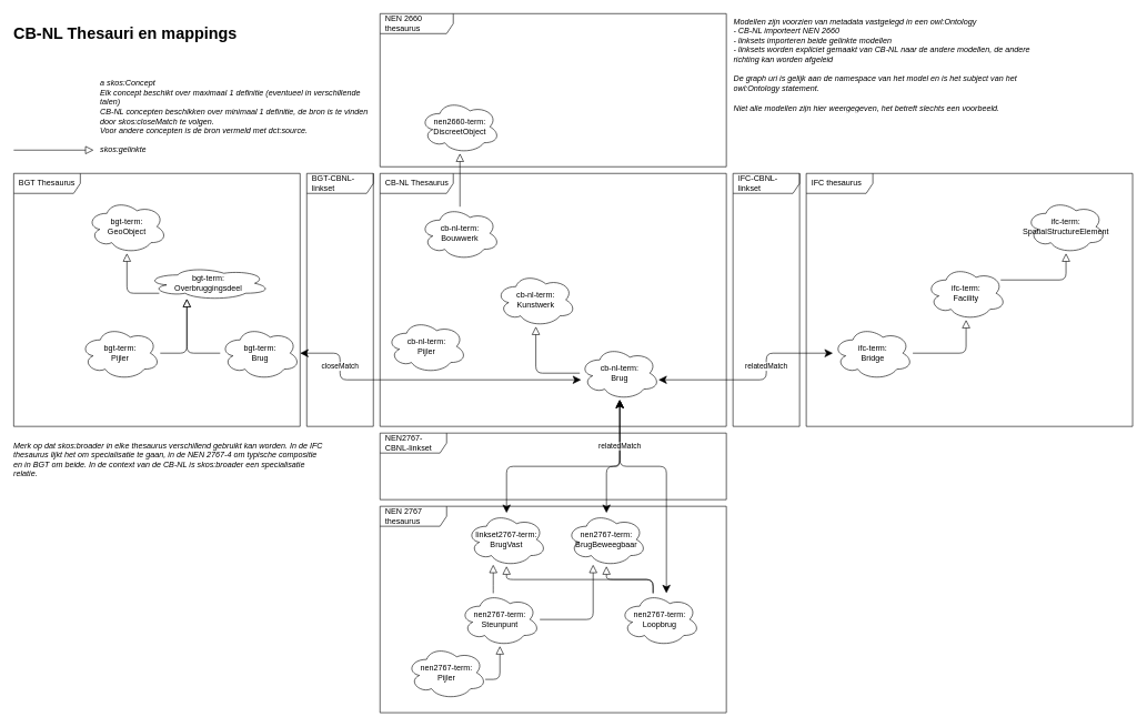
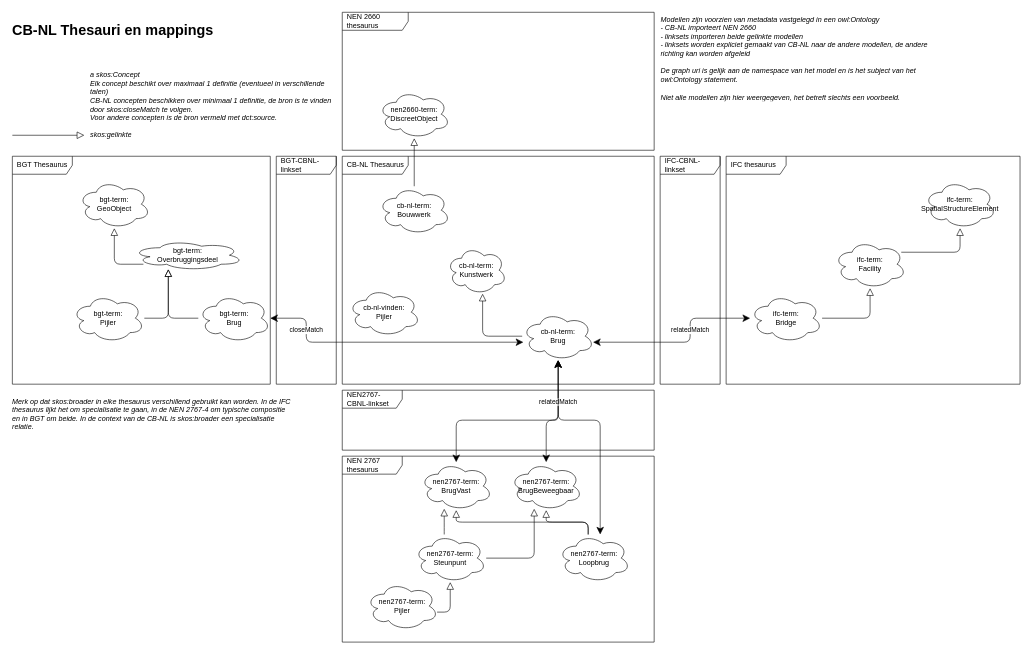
  <mxCell id="0" />
  <mxCell id="1" parent="0" />
  <mxCell id="2" value="NEN 2660 thesaurus" style="shape=umlFrame;whiteSpace=wrap;html=1;width=110;height=30;align=left;spacingTop=0;spacingLeft=6;" vertex="1" parent="1"><mxGeometry x="570" y="20" width="520" height="230" as="geometry" /></mxCell>
  <mxCell id="3" value="CB-NL Thesaurus" style="shape=umlFrame;whiteSpace=wrap;html=1;width=110;height=30;align=left;spacingTop=0;spacingLeft=6;" vertex="1" parent="1"><mxGeometry x="570" y="260" width="520" height="380" as="geometry" /></mxCell>
  <mxCell id="4" value="BGT Thesaurus" style="shape=umlFrame;whiteSpace=wrap;html=1;width=100;height=30;align=left;spacingTop=0;spacingLeft=6;" vertex="1" parent="1"><mxGeometry x="20" y="260" width="430" height="380" as="geometry" /></mxCell>
  <mxCell id="5" value="NEN 2767 thesaurus" style="shape=umlFrame;whiteSpace=wrap;html=1;width=100;height=30;align=left;spacingTop=0;spacingLeft=6;" vertex="1" parent="1"><mxGeometry x="570" y="760" width="520" height="310" as="geometry" /></mxCell>
  <mxCell id="6" value="BGT-CBNL-linkset" style="shape=umlFrame;whiteSpace=wrap;html=1;width=100;height=30;align=left;spacingTop=0;spacingLeft=6;" vertex="1" parent="1"><mxGeometry x="460" y="260" width="100" height="380" as="geometry" /></mxCell>
  <mxCell id="7" value="cb-nl-term:&lt;br&gt;Bouwwerk" style="ellipse;shape=cloud;whiteSpace=wrap;html=1;" vertex="1" parent="1"><mxGeometry x="630" y="310" width="120" height="80" as="geometry" /></mxCell>
- <mxCell id="8" value="cb-nl-term:&lt;br&gt;Kunstwerk" style="ellipse;shape=cloud;whiteSpace=wrap;html=1;" vertex="1" parent="1"><mxGeometry x="744" y="410" width="120" height="80" as="geometry" /></mxCell>
+ <mxCell id="8" value="cb-nl-term:&lt;br&gt;Kunstwerk" style="ellipse;shape=cloud;whiteSpace=wrap;html=1;" vertex="1" parent="1"><mxGeometry x="744" y="410" width="100" height="80" as="geometry" /></mxCell>
  <mxCell id="9" value="cb-nl-term:&lt;br&gt;Brug" style="ellipse;shape=cloud;whiteSpace=wrap;html=1;" vertex="1" parent="1"><mxGeometry x="870" y="520" width="120" height="80" as="geometry" /></mxCell>
  <mxCell id="10" value="nen2660-term:&lt;br&gt;DiscreetObject" style="ellipse;shape=cloud;whiteSpace=wrap;html=1;" vertex="1" parent="1"><mxGeometry x="630" y="150" width="120" height="80" as="geometry" /></mxCell>
  <mxCell id="11" value="" style="endArrow=block;endSize=10;endFill=0;html=1;edgeStyle=orthogonalEdgeStyle;elbow=vertical;strokeWidth=1;" edge="1" parent="1" source="7" target="10"><mxGeometry width="160" relative="1" as="geometry"><mxPoint x="180" y="140" as="sourcePoint" /><mxPoint x="220" y="140" as="targetPoint" /><Array as="points" /></mxGeometry></mxCell>
  <mxCell id="12" value="" style="endArrow=block;endSize=10;endFill=0;html=1;edgeStyle=orthogonalEdgeStyle;elbow=vertical;strokeWidth=1;" edge="1" parent="1" source="9" target="8"><mxGeometry width="160" relative="1" as="geometry"><mxPoint x="180" y="140" as="sourcePoint" /><mxPoint x="220" y="140" as="targetPoint" /><Array as="points"><mxPoint x="804" y="560" /></Array></mxGeometry></mxCell>
  <mxCell id="13" value="NEN2767-CBNL-linkset" style="shape=umlFrame;whiteSpace=wrap;html=1;width=100;height=30;align=left;spacingTop=0;spacingLeft=6;" vertex="1" parent="1"><mxGeometry x="570" y="650" width="520" height="100" as="geometry" /></mxCell>
  <mxCell id="14" value="IFC-CBNL-linkset" style="shape=umlFrame;whiteSpace=wrap;html=1;width=100;height=30;align=left;spacingTop=0;spacingLeft=6;" vertex="1" parent="1"><mxGeometry x="1100" y="260" width="100" height="380" as="geometry" /></mxCell>
  <mxCell id="15" value="IFC thesaurus" style="shape=umlFrame;whiteSpace=wrap;html=1;width=100;height=30;align=left;spacingTop=0;spacingLeft=6;" vertex="1" parent="1"><mxGeometry x="1210" y="260" width="490" height="380" as="geometry" /></mxCell>
  <mxCell id="16" value="ifc-term:&lt;br&gt;Bridge" style="ellipse;shape=cloud;whiteSpace=wrap;html=1;" vertex="1" parent="1"><mxGeometry x="1250" y="490" width="120" height="80" as="geometry" /></mxCell>
  <mxCell id="17" value="ifc-term:&lt;br&gt;Facility" style="ellipse;shape=cloud;whiteSpace=wrap;html=1;" vertex="1" parent="1"><mxGeometry x="1390" y="400" width="120" height="80" as="geometry" /></mxCell>
  <mxCell id="18" value="ifc-term:&lt;br&gt;SpatialStructureElement" style="ellipse;shape=cloud;whiteSpace=wrap;html=1;" vertex="1" parent="1"><mxGeometry x="1540" y="300" width="120" height="80" as="geometry" /></mxCell>
  <mxCell id="19" value="" style="endArrow=block;endSize=10;endFill=0;html=1;edgeStyle=orthogonalEdgeStyle;elbow=vertical;strokeWidth=1;" edge="1" parent="1" source="16" target="17"><mxGeometry width="160" relative="1" as="geometry"><mxPoint x="1946" y="420" as="sourcePoint" /><mxPoint x="1880" y="350" as="targetPoint" /><Array as="points"><mxPoint x="1450" y="530" /></Array></mxGeometry></mxCell>
  <mxCell id="20" value="" style="endArrow=block;endSize=10;endFill=0;html=1;edgeStyle=orthogonalEdgeStyle;elbow=vertical;strokeWidth=1;" edge="1" parent="1" source="17" target="18"><mxGeometry width="160" relative="1" as="geometry"><mxPoint x="1946" y="420" as="sourcePoint" /><mxPoint x="1880" y="350" as="targetPoint" /><Array as="points"><mxPoint x="1600" y="420" /></Array></mxGeometry></mxCell>
  <mxCell id="21" value="a skos:Concept&lt;br&gt;Elk concept beschikt over maximaal 1 definitie (eventueel in verschillende talen)&lt;br&gt;CB-NL concepten beschikken over minimaal 1 definitie, de bron is te vinden door skos:closeMatch te volgen.&lt;br&gt;Voor andere concepten is de bron vermeld met dct:source." style="text;html=1;strokeColor=none;fillColor=none;spacing=0;spacingTop=0;whiteSpace=wrap;overflow=hidden;rounded=0;align=left;fontSize=12;fontStyle=2;verticalAlign=middle;fontFamily=Arial;" vertex="1" parent="1"><mxGeometry x="150" y="115" width="410" height="90" as="geometry" /></mxCell>
  <mxCell id="22" value="" style="endArrow=block;endSize=10;endFill=0;html=1;edgeStyle=orthogonalEdgeStyle;elbow=vertical;strokeWidth=1;" edge="1" parent="1"><mxGeometry width="160" relative="1" as="geometry"><mxPoint x="20" y="225" as="sourcePoint" /><mxPoint x="140" y="225" as="targetPoint" /><Array as="points" /></mxGeometry></mxCell>
  <mxCell id="23" value="skos:gelinkte" style="text;html=1;strokeColor=none;fillColor=none;spacing=0;spacingTop=0;whiteSpace=wrap;overflow=hidden;rounded=0;align=left;fontSize=12;fontStyle=2;verticalAlign=middle;fontFamily=Arial;" vertex="1" parent="1"><mxGeometry x="150" y="215" width="410" height="20" as="geometry" /></mxCell>
  <mxCell id="24" value="bgt-term:&lt;br&gt;GeoObject" style="ellipse;shape=cloud;whiteSpace=wrap;html=1;" vertex="1" parent="1"><mxGeometry x="130" y="300" width="120" height="80" as="geometry" /></mxCell>
  <mxCell id="25" value="bgt-term:&lt;br&gt;Overbruggingsdeel" style="ellipse;shape=cloud;whiteSpace=wrap;html=1;" vertex="1" parent="1"><mxGeometry x="220" y="400" width="185" height="50" as="geometry" /></mxCell>
  <mxCell id="26" value="bgt-term:&lt;br&gt;Brug" style="ellipse;shape=cloud;whiteSpace=wrap;html=1;" vertex="1" parent="1"><mxGeometry y="490" width="120" height="80" as="geometry" x="330" /></mxCell>
- <mxCell id="27" value="linkset2767-term:&lt;br&gt;BrugVast" style="ellipse;shape=cloud;whiteSpace=wrap;html=1;" vertex="1" parent="1"><mxGeometry x="700" y="770" width="120" height="80" as="geometry" /></mxCell>
+ <mxCell id="27" value="nen2767-term:&lt;br&gt;BrugVast" style="ellipse;shape=cloud;whiteSpace=wrap;html=1;" vertex="1" parent="1"><mxGeometry x="700" y="770" width="120" height="80" as="geometry" /></mxCell>
  <mxCell id="28" value="nen2767-term:&lt;br&gt;BrugBeweegbaar" style="ellipse;shape=cloud;whiteSpace=wrap;html=1;" vertex="1" parent="1"><mxGeometry x="850" y="770" width="120" height="80" as="geometry" /></mxCell>
  <mxCell id="29" value="nen2767-term:&lt;br&gt;Loopbrug" style="ellipse;shape=cloud;whiteSpace=wrap;html=1;" vertex="1" parent="1"><mxGeometry x="930" y="890" width="120" height="80" as="geometry" /></mxCell>
  <mxCell id="30" value="bgt-term:&lt;br&gt;Pijler" style="ellipse;shape=cloud;whiteSpace=wrap;html=1;" vertex="1" parent="1"><mxGeometry x="120" y="490" width="120" height="80" as="geometry" /></mxCell>
  <mxCell id="31" value="nen2767-term:&lt;br&gt;Pijler" style="ellipse;shape=cloud;whiteSpace=wrap;html=1;" vertex="1" parent="1"><mxGeometry x="610" y="970" width="120" height="80" as="geometry" /></mxCell>
  <mxCell id="32" value="nen2767-term:&lt;br&gt;Steunpunt" style="ellipse;shape=cloud;whiteSpace=wrap;html=1;" vertex="1" parent="1"><mxGeometry x="690" y="890" width="120" height="80" as="geometry" /></mxCell>
  <mxCell id="33" value="" style="endArrow=block;endSize=10;endFill=0;html=1;edgeStyle=orthogonalEdgeStyle;elbow=vertical;strokeWidth=1;" edge="1" parent="1" source="32" target="27"><mxGeometry width="160" relative="1" as="geometry"><mxPoint x="320" y="920" as="sourcePoint" /><mxPoint x="320" y="840" as="targetPoint" /><Array as="points"><mxPoint x="740" y="880" /><mxPoint x="740" y="880" /></Array></mxGeometry></mxCell>
  <mxCell id="34" value="" style="endArrow=block;endSize=10;endFill=0;html=1;edgeStyle=orthogonalEdgeStyle;elbow=vertical;strokeWidth=1;" edge="1" parent="1" source="32" target="28"><mxGeometry width="160" relative="1" as="geometry"><mxPoint x="260" y="929.5" as="sourcePoint" /><mxPoint x="380" y="929.5" as="targetPoint" /><Array as="points"><mxPoint x="890" y="930" /></Array></mxGeometry></mxCell>
  <mxCell id="35" value="" style="endArrow=block;endSize=10;endFill=0;html=1;edgeStyle=orthogonalEdgeStyle;elbow=vertical;strokeWidth=1;" edge="1" parent="1" source="31" target="32"><mxGeometry width="160" relative="1" as="geometry"><mxPoint x="340" y="1009.5" as="sourcePoint" /><mxPoint x="460" y="1009.5" as="targetPoint" /><Array as="points"><mxPoint x="750" y="1020" /></Array></mxGeometry></mxCell>
  <mxCell id="36" value="" style="endArrow=block;endSize=10;endFill=0;html=1;edgeStyle=orthogonalEdgeStyle;elbow=vertical;strokeWidth=1;" edge="1" parent="1" source="29" target="28"><mxGeometry width="160" relative="1" as="geometry"><mxPoint x="260" y="929.5" as="sourcePoint" /><mxPoint x="380" y="929.5" as="targetPoint" /><Array as="points"><mxPoint x="980" y="870" /><mxPoint x="910" y="870" /></Array></mxGeometry></mxCell>
  <mxCell id="37" value="" style="endArrow=block;endSize=10;endFill=0;html=1;edgeStyle=orthogonalEdgeStyle;elbow=vertical;strokeWidth=1;" edge="1" parent="1" source="29" target="27"><mxGeometry width="160" relative="1" as="geometry"><mxPoint x="260" y="929.5" as="sourcePoint" /><mxPoint x="380" y="929.5" as="targetPoint" /><Array as="points"><mxPoint x="980" y="870" /><mxPoint x="760" y="870" /></Array></mxGeometry></mxCell>
  <mxCell id="38" value="" style="endArrow=classic;endFill=1;endSize=10;html=1;edgeStyle=orthogonalEdgeStyle;elbow=vertical;startArrow=classic;startFill=1;startSize=10;" edge="1" parent="1" source="28" target="9"><mxGeometry width="160" relative="1" as="geometry"><mxPoint x="190" y="860" as="sourcePoint" /><mxPoint x="480" y="780" as="targetPoint" /><Array as="points"><mxPoint x="910" y="700" /><mxPoint x="930" y="700" /></Array></mxGeometry></mxCell>
  <mxCell id="39" value="relatedMatch" style="endArrow=classic;endFill=1;endSize=10;html=1;edgeStyle=orthogonalEdgeStyle;elbow=vertical;startArrow=classic;startFill=1;startSize=10;" edge="1" parent="1" source="27" target="9"><mxGeometry x="0.588" width="160" relative="1" as="geometry"><mxPoint x="190" y="860" as="sourcePoint" /><mxPoint x="480" y="780" as="targetPoint" /><Array as="points"><mxPoint x="760" y="700" /><mxPoint x="930" y="700" /></Array><mxPoint as="offset" /></mxGeometry></mxCell>
  <mxCell id="40" value="" style="endArrow=classic;endFill=1;endSize=10;html=1;edgeStyle=orthogonalEdgeStyle;elbow=vertical;startArrow=classic;startFill=1;startSize=10;" edge="1" parent="1" source="29" target="9"><mxGeometry width="160" relative="1" as="geometry"><mxPoint x="190" y="860" as="sourcePoint" /><mxPoint x="480" y="780" as="targetPoint" /><Array as="points"><mxPoint x="1000" y="700" /><mxPoint x="930" y="700" /></Array></mxGeometry></mxCell>
  <mxCell id="41" value="closeMatch" style="endArrow=classic;endFill=1;endSize=10;html=1;edgeStyle=orthogonalEdgeStyle;elbow=vertical;startArrow=classic;startFill=1;startSize=10;" edge="1" parent="1" source="26" target="9"><mxGeometry x="-0.654" width="160" relative="1" as="geometry"><mxPoint x="190" y="860" as="sourcePoint" /><mxPoint x="480" y="780" as="targetPoint" /><Array as="points"><mxPoint x="510" y="530" /><mxPoint x="510" y="570" /></Array><mxPoint as="offset" /></mxGeometry></mxCell>
  <mxCell id="42" value="relatedMatch" style="endArrow=classic;endFill=1;endSize=10;html=1;edgeStyle=orthogonalEdgeStyle;elbow=vertical;startArrow=classic;startFill=1;startSize=10;" edge="1" parent="1" source="16" target="9"><mxGeometry x="-0.205" width="160" relative="1" as="geometry"><mxPoint x="190" y="860" as="sourcePoint" /><mxPoint x="480" y="780" as="targetPoint" /><Array as="points"><mxPoint x="1150" y="530" /><mxPoint x="1150" y="570" /></Array><mxPoint as="offset" /></mxGeometry></mxCell>
  <mxCell id="43" value="" style="endArrow=block;endSize=10;endFill=0;html=1;edgeStyle=orthogonalEdgeStyle;elbow=vertical;strokeWidth=1;" edge="1" parent="1" source="25" target="24"><mxGeometry width="160" relative="1" as="geometry"><mxPoint x="280" y="370" as="sourcePoint" /><mxPoint x="400" y="370" as="targetPoint" /><Array as="points"><mxPoint x="190" y="440" /></Array></mxGeometry></mxCell>
  <mxCell id="44" value="" style="endArrow=block;endSize=10;endFill=0;html=1;edgeStyle=orthogonalEdgeStyle;elbow=vertical;strokeWidth=1;" edge="1" parent="1" source="26" target="25"><mxGeometry width="160" relative="1" as="geometry"><mxPoint x="280" y="370" as="sourcePoint" /><mxPoint x="400" y="370" as="targetPoint" /><Array as="points"><mxPoint x="280" y="530" /></Array></mxGeometry></mxCell>
  <mxCell id="45" value="" style="endArrow=block;endSize=10;endFill=0;html=1;edgeStyle=orthogonalEdgeStyle;elbow=vertical;strokeWidth=1;" edge="1" parent="1" source="30" target="25"><mxGeometry width="160" relative="1" as="geometry"><mxPoint x="280" y="370" as="sourcePoint" /><mxPoint x="400" y="370" as="targetPoint" /><Array as="points"><mxPoint x="280" y="530" /></Array></mxGeometry></mxCell>
  <mxCell id="46" value="Merk op dat skos:broader in elke thesaurus verschillend gebruikt kan worden. In de IFC thesaurus lijkt het om specialisatie te gaan, in de NEN 2767-4 om typische compositie en in BGT om beide. In de context van de CB-NL is skos:broader een specialisatie relatie." style="text;html=1;strokeColor=none;fillColor=none;spacing=0;spacingTop=0;whiteSpace=wrap;overflow=hidden;rounded=0;align=left;fontSize=12;fontStyle=2;verticalAlign=middle;fontFamily=Arial;" vertex="1" parent="1"><mxGeometry x="20" y="660" width="470" height="60" as="geometry" /></mxCell>
  <mxCell id="47" value="Modellen zijn voorzien van metadata vastgelegd in een owl:Ontology&lt;br&gt;- CB-NL importeert NEN 2660&lt;br&gt;- linksets importeren beide gelinkte modellen&lt;br&gt;- linksets worden expliciet gemaakt van CB-NL naar de andere modellen, de andere richting kan worden afgeleid&lt;br&gt;&lt;br&gt;De graph uri is gelijk aan de namespace van het model en is het subject van het owl:Ontology statement.&lt;br&gt;&lt;br&gt;Niet alle modellen zijn hier weergegeven, het betreft slechts een voorbeeld." style="text;html=1;strokeColor=none;fillColor=none;spacing=0;spacingTop=0;whiteSpace=wrap;overflow=hidden;rounded=0;align=left;fontSize=12;fontStyle=2;verticalAlign=top;fontFamily=Arial;" vertex="1" parent="1"><mxGeometry x="1101" y="20" width="470" height="230" as="geometry" /></mxCell>
- <mxCell id="48" value="cb-nl-term:&lt;br&gt;Pijler" style="ellipse;shape=cloud;whiteSpace=wrap;html=1;" vertex="1" parent="1"><mxGeometry x="580" y="480" width="120" height="80" as="geometry" /></mxCell>
+ <mxCell id="48" value="cb-nl-vinden:&lt;br&gt;Pijler" style="ellipse;shape=cloud;whiteSpace=wrap;html=1;" vertex="1" parent="1"><mxGeometry x="580" y="480" width="120" height="80" as="geometry" /></mxCell>
  <mxCell id="49" value="&lt;h1&gt;CB-NL Thesauri en mappings&lt;/h1&gt;" style="text;html=1;strokeColor=none;fillColor=none;spacing=0;spacingTop=0;whiteSpace=wrap;overflow=hidden;rounded=0;align=left;verticalAlign=middle;fontFamily=Arial;" vertex="1" parent="1"><mxGeometry x="20" y="20" width="500" height="60" as="geometry" /></mxCell>
